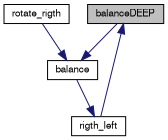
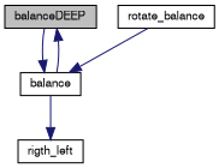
  digraph {
    rankdir=TB
    node [color=black fillcolor=white fontname=FreeSans fontsize=10 shape=record style=filled]
    edge [color=midnightblue fontname=FreeSans fontsize=10 labelfontname=FreeSans labelfontsize=10 style=solid]
    n1 [fillcolor=grey75 fontcolor=black height=0.2 label=balanceDEEP width=0.4]
    n2 [height=0.2 label=balance width=0.4]
    n3 [height=0.2 label=rigth_left width=0.4]
-   n4 [height=0.2 label=rotate_rigth width=0.4]
+   n4 [height=0.2 label=rotate_balance width=0.4]
    n1 -> n2
-   n3 -> n1
+   n2 -> n1
    n2 -> n3
    n4 -> n2
  }
